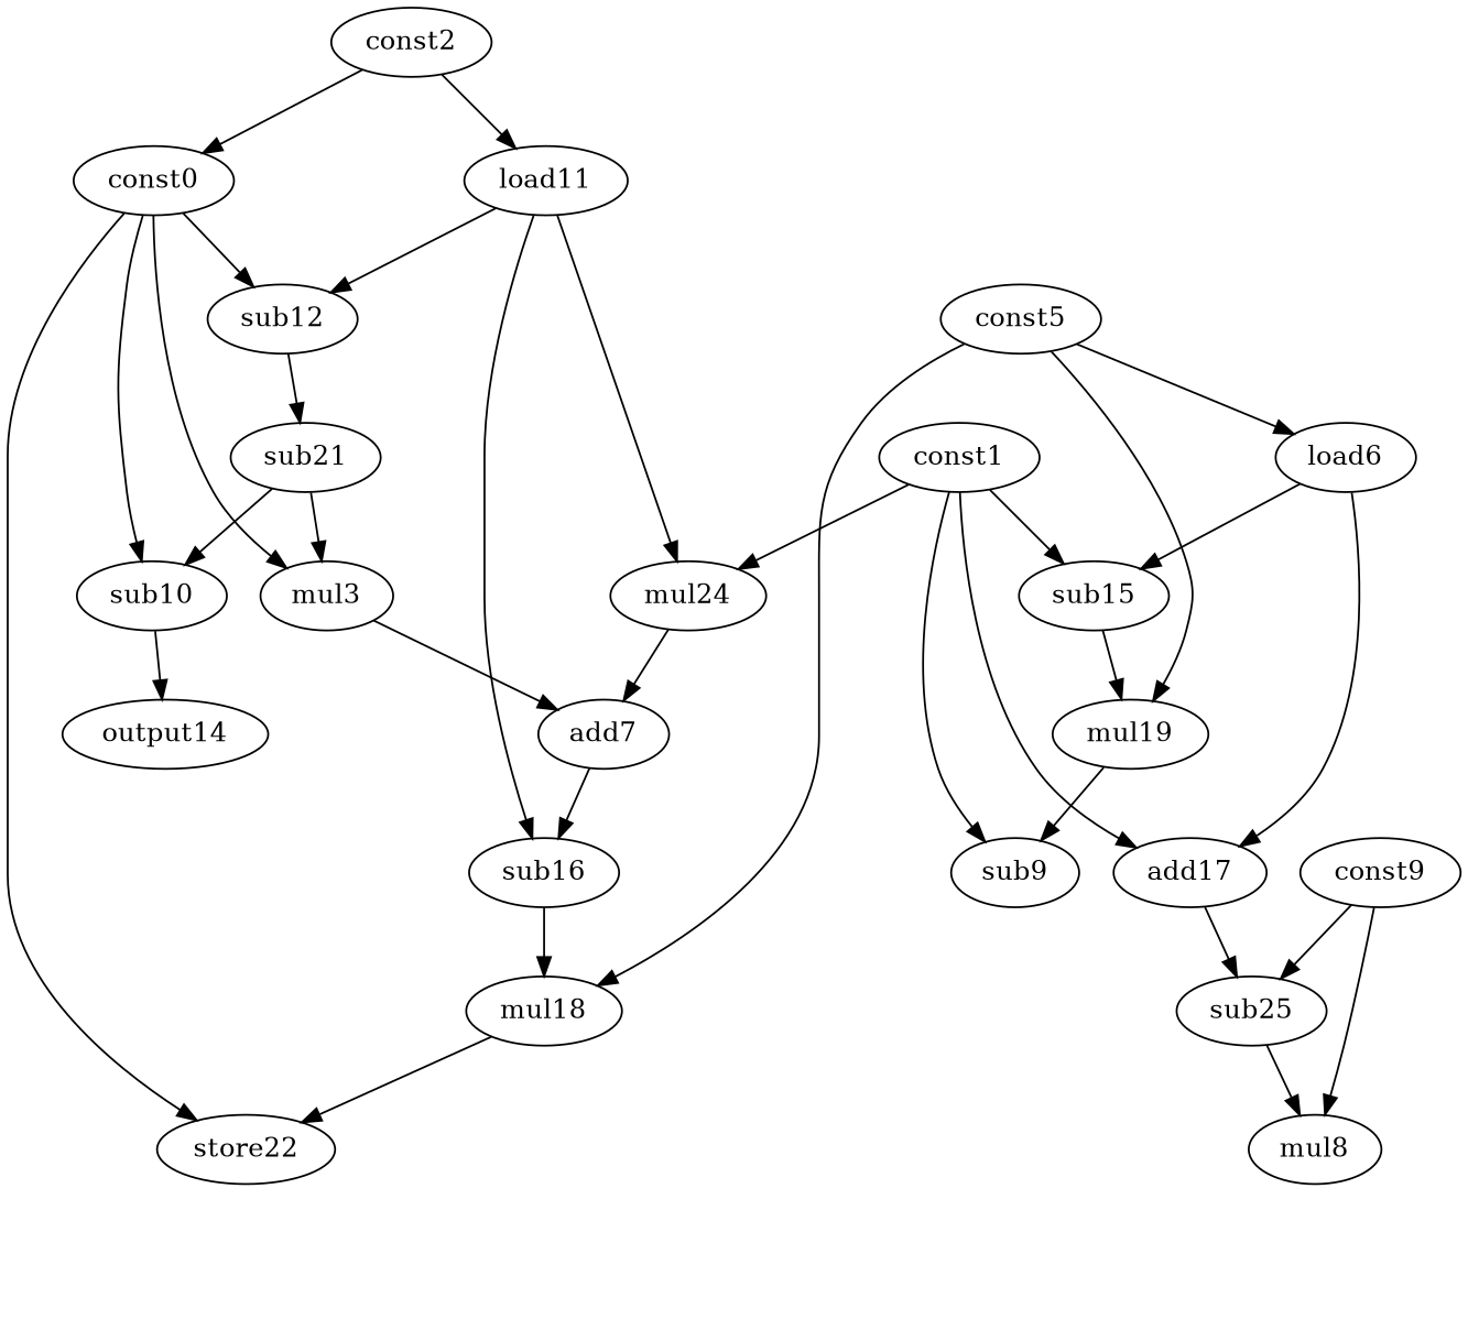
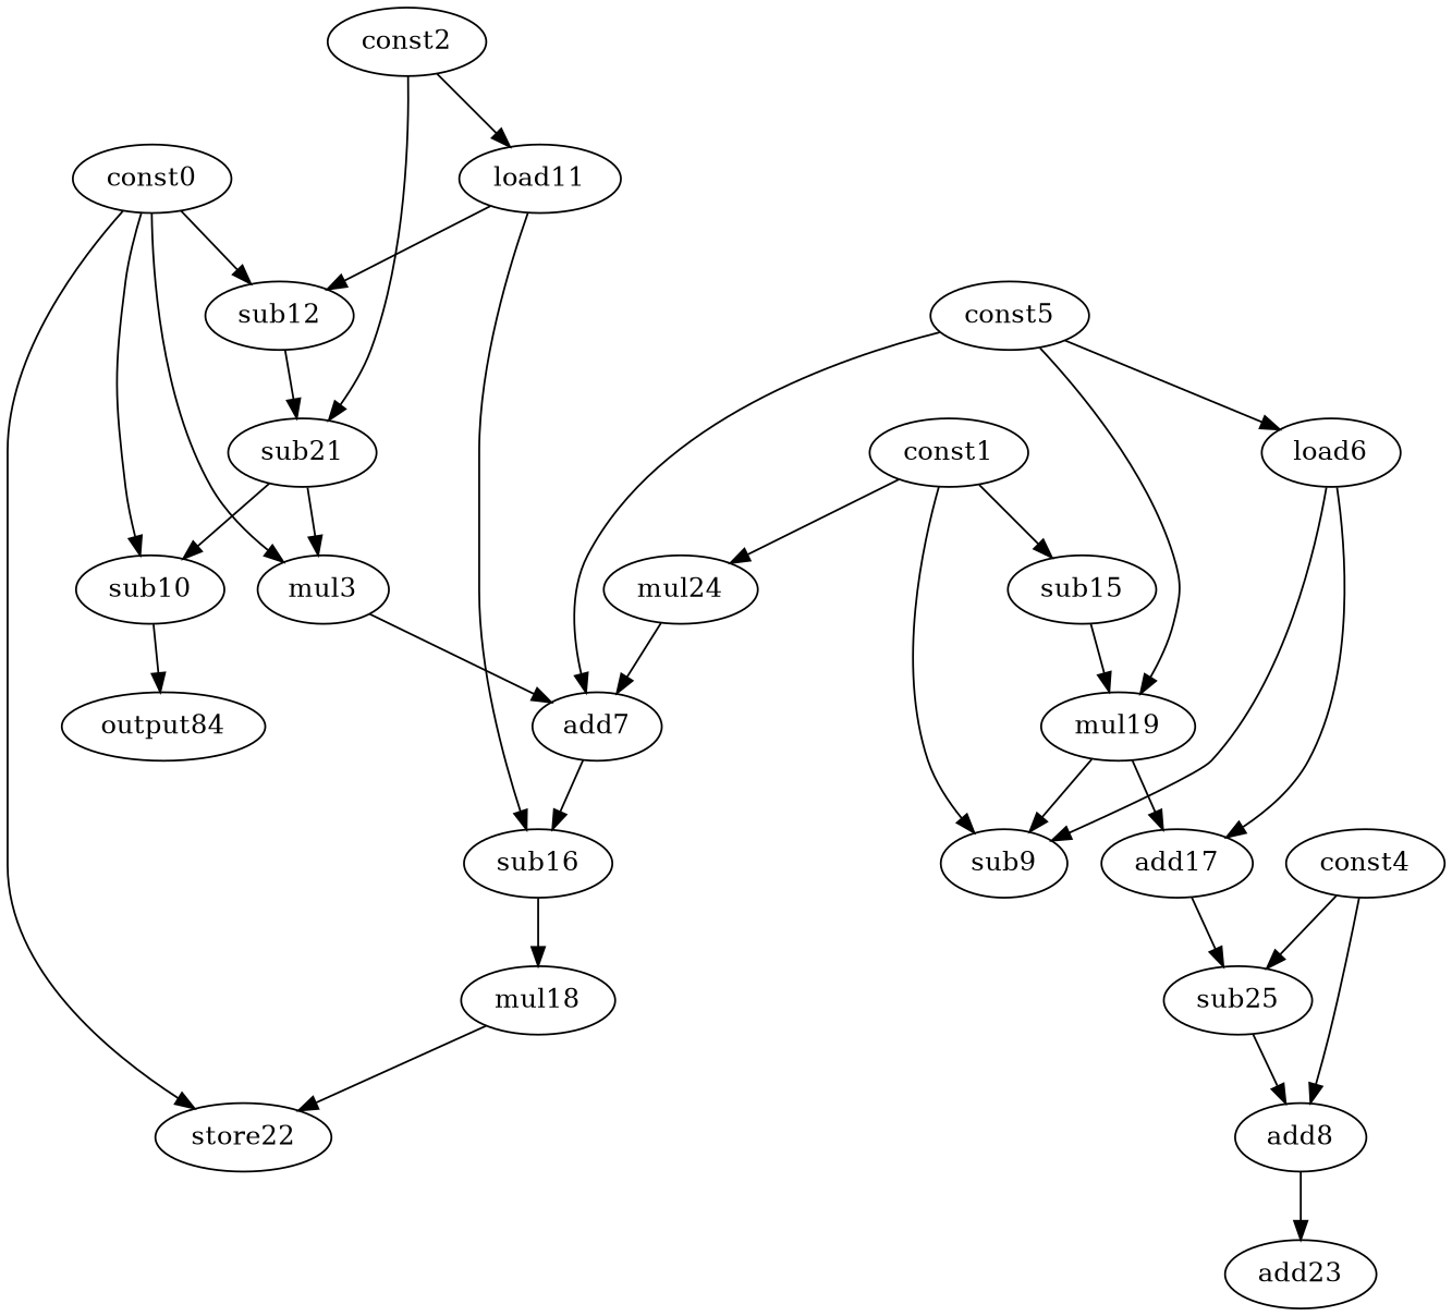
  digraph {
    node [opcode=sub]
    edge [operand=0]
    const0 [opcode=const]
    mul3 [opcode=mul]
    sub10
    sub12
    store22 [opcode=store]
    add7 [opcode=add]
-   output14 [opcode=output]
+   output14 [opcode=output label=output84]
    sub21
    const1 [opcode=const]
    sub9
    sub15
    add17 [opcode=add]
    mul24 [opcode=mul]
    mul19 [opcode=mul]
    sub25
    const2 [opcode=const]
    load11 [opcode=load]
    sub16
-   const4 [opcode=const label=const9]
-   mul8 [opcode=mul]
+   const4 [opcode=const]
+   mul8 [opcode=mul label=add8]
+   add23 [opcode=add]
    const5 [opcode=const]
    load6 [opcode=load]
    mul18 [opcode=mul]
    const0 -> mul3
    const0 -> sub10
    const0 -> sub12
    const0 -> store22
    mul3 -> add7 [operand=1]
    sub10 -> output14
    sub12 -> sub21 [operand=1]
    add7 -> sub16 [operand=1]
    sub21 -> mul3 [operand=1]
    sub21 -> sub10 [operand=1]
    const1 -> sub9
    const1 -> sub15
-   const1 -> add17
+   mul19 -> add17
    const1 -> mul24
    sub15 -> mul19 [operand=1]
    add17 -> sub25
    mul24 -> add7
    mul19 -> sub9 [operand=1]
    sub25 -> mul8
-   const2 -> const0
+   const2 -> sub21
    const2 -> load11
    load11 -> sub12 [operand=1]
-   load11 -> mul24 [operand=1]
    load11 -> sub16
    sub16 -> mul18
    const4 -> sub25 [operand=1]
    const4 -> mul8 [operand=1]
+   mul8 -> add23
    const5 -> mul19
    const5 -> load6
-   const5 -> mul18 [operand=1]
-   load6 -> sub15 [operand=1]
+   const5 -> add7 [operand=1]
+   load6 -> sub9 [operand=1]
    load6 -> add17 [operand=1]
    mul18 -> store22 [operand=1]
  }
